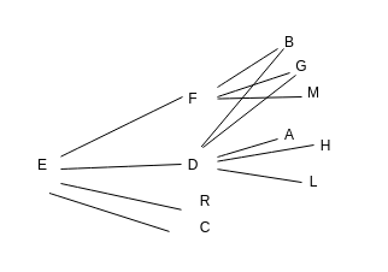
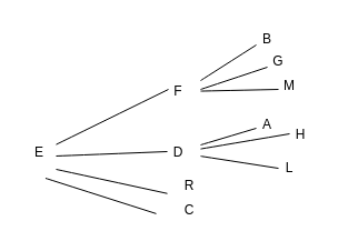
  <mxCell id="0" style=";html=1;" />
  <mxCell id="1" style=";html=1;" parent="0" />
  <mxCell id="2" style="edgeStyle=none;curved=1;html=1;startSize=10;endArrow=none;endFill=0;endSize=10;strokeColor=#000000;strokeWidth=1;fontSize=12;" parent="1" source="3" edge="1"><mxGeometry relative="1" as="geometry"><mxPoint x="50.003" y="102" as="sourcePoint" /><mxPoint x="151" y="80" as="targetPoint" /></mxGeometry></mxCell>
  <mxCell id="3" value="E" style="text;html=1;strokeColor=none;fillColor=none;align=center;verticalAlign=middle;whiteSpace=wrap;rounded=0;" vertex="1" parent="1"><mxGeometry x="20" y="122" width="30" height="30" as="geometry" /></mxCell>
  <mxCell id="4" value="F" style="text;html=1;strokeColor=none;fillColor=none;align=center;verticalAlign=middle;whiteSpace=wrap;rounded=0;" vertex="1" parent="1"><mxGeometry x="140" y="67" width="40" height="30" as="geometry" /></mxCell>
  <mxCell id="5" style="edgeStyle=none;curved=1;html=1;startSize=10;endArrow=none;endFill=0;endSize=10;strokeColor=#000000;strokeWidth=1;fontSize=12;" edge="1" parent="1"><mxGeometry relative="1" as="geometry"><mxPoint x="50" y="140" as="sourcePoint" /><mxPoint x="150" y="136" as="targetPoint" /></mxGeometry></mxCell>
  <mxCell id="6" value="D" style="text;html=1;strokeColor=none;fillColor=none;align=center;verticalAlign=middle;whiteSpace=wrap;rounded=0;" vertex="1" parent="1"><mxGeometry x="140" y="122" width="40" height="30" as="geometry" /></mxCell>
  <mxCell id="7" style="edgeStyle=orthogonalEdgeStyle;rounded=0;orthogonalLoop=1;jettySize=auto;html=1;exitX=0.5;exitY=1;exitDx=0;exitDy=0;" edge="1" parent="1" source="6" target="6"><mxGeometry relative="1" as="geometry" /></mxCell>
  <mxCell id="8" style="edgeStyle=none;curved=1;html=1;startSize=10;endArrow=none;endFill=0;endSize=10;strokeColor=#000000;strokeWidth=1;fontSize=12;" edge="1" parent="1"><mxGeometry relative="1" as="geometry"><mxPoint x="50" y="152.001" as="sourcePoint" /><mxPoint x="150" y="173.74" as="targetPoint" /></mxGeometry></mxCell>
  <mxCell id="9" value="R" style="text;html=1;strokeColor=none;fillColor=none;align=center;verticalAlign=middle;whiteSpace=wrap;rounded=0;" vertex="1" parent="1"><mxGeometry x="140" y="152" width="60" height="30" as="geometry" /></mxCell>
  <mxCell id="10" style="edgeStyle=none;curved=1;html=1;startSize=10;endArrow=none;endFill=0;endSize=10;strokeColor=#000000;strokeWidth=1;fontSize=12;exitX=0.682;exitY=0.937;exitDx=0;exitDy=0;exitPerimeter=0;" edge="1" parent="1"><mxGeometry relative="1" as="geometry"><mxPoint x="40.46" y="160" as="sourcePoint" /><mxPoint x="140" y="191.89" as="targetPoint" /></mxGeometry></mxCell>
  <mxCell id="11" value="C" style="text;html=1;strokeColor=none;fillColor=none;align=center;verticalAlign=middle;whiteSpace=wrap;rounded=0;" vertex="1" parent="1"><mxGeometry x="140" y="174" width="60" height="30" as="geometry" /></mxCell>
  <mxCell id="12" style="edgeStyle=none;curved=1;html=1;startSize=10;endArrow=none;endFill=0;endSize=10;strokeColor=#000000;strokeWidth=1;fontSize=12;" edge="1" parent="1"><mxGeometry relative="1" as="geometry"><mxPoint x="180.003" y="72" as="sourcePoint" /><mxPoint x="230" y="40" as="targetPoint" /></mxGeometry></mxCell>
  <mxCell id="13" style="edgeStyle=none;curved=1;html=1;startSize=10;endArrow=none;endFill=0;endSize=10;strokeColor=#000000;strokeWidth=1;fontSize=12;" edge="1" parent="1"><mxGeometry relative="1" as="geometry"><mxPoint x="180" y="80" as="sourcePoint" /><mxPoint x="240" y="60" as="targetPoint" /></mxGeometry></mxCell>
  <mxCell id="14" style="edgeStyle=none;curved=1;html=1;startSize=10;endArrow=none;endFill=0;endSize=10;strokeColor=#000000;strokeWidth=1;fontSize=12;" edge="1" parent="1" source="4"><mxGeometry relative="1" as="geometry"><mxPoint x="190" y="90" as="sourcePoint" /><mxPoint x="250" y="80" as="targetPoint" /></mxGeometry></mxCell>
  <mxCell id="15" value="B" style="text;html=1;strokeColor=none;fillColor=none;align=center;verticalAlign=middle;whiteSpace=wrap;rounded=0;" vertex="1" parent="1"><mxGeometry x="210" y="20" width="60" height="30" as="geometry" /></mxCell>
  <mxCell id="16" value="G" style="text;html=1;strokeColor=none;fillColor=none;align=center;verticalAlign=middle;whiteSpace=wrap;rounded=0;" vertex="1" parent="1"><mxGeometry x="220" y="40" width="60" height="30" as="geometry" /></mxCell>
  <mxCell id="17" value="M" style="text;html=1;strokeColor=none;fillColor=none;align=center;verticalAlign=middle;whiteSpace=wrap;rounded=0;" vertex="1" parent="1"><mxGeometry x="230" y="62" width="60" height="30" as="geometry" /></mxCell>
  <mxCell id="18" style="edgeStyle=none;curved=1;html=1;startSize=10;endArrow=none;endFill=0;endSize=10;strokeColor=#000000;strokeWidth=1;fontSize=12;entryX=0;entryY=0.5;entryDx=0;entryDy=0;" edge="1" parent="1"><mxGeometry relative="1" as="geometry"><mxPoint x="180" y="130" as="sourcePoint" /><mxPoint x="230" y="115" as="targetPoint" /></mxGeometry></mxCell>
  <mxCell id="19" style="edgeStyle=none;curved=1;html=1;startSize=10;endArrow=none;endFill=0;endSize=10;strokeColor=#000000;strokeWidth=1;fontSize=12;" edge="1" parent="1" source="6"><mxGeometry relative="1" as="geometry"><mxPoint x="200" y="137" as="sourcePoint" /><mxPoint x="260" y="120" as="targetPoint" /></mxGeometry></mxCell>
  <mxCell id="20" style="edgeStyle=none;curved=1;html=1;startSize=10;endArrow=none;endFill=0;endSize=10;strokeColor=#000000;strokeWidth=1;fontSize=12;" edge="1" parent="1" source="6"><mxGeometry relative="1" as="geometry"><mxPoint x="180" y="151.05" as="sourcePoint" /><mxPoint x="250" y="151.05" as="targetPoint" /></mxGeometry></mxCell>
  <mxCell id="21" value="A" style="text;html=1;strokeColor=none;fillColor=none;align=center;verticalAlign=middle;whiteSpace=wrap;rounded=0;" vertex="1" parent="1"><mxGeometry x="210" y="97" width="60" height="30" as="geometry" /></mxCell>
  <mxCell id="22" value="H" style="text;html=1;strokeColor=none;fillColor=none;align=center;verticalAlign=middle;whiteSpace=wrap;rounded=0;" vertex="1" parent="1"><mxGeometry x="240" y="106" width="60" height="30" as="geometry" /></mxCell>
  <mxCell id="23" value="L" style="text;html=1;strokeColor=none;fillColor=none;align=center;verticalAlign=middle;whiteSpace=wrap;rounded=0;" vertex="1" parent="1"><mxGeometry x="230" y="136" width="60" height="30" as="geometry" /></mxCell>
- <mxCell id="24" value="" style="endArrow=none;html=1;rounded=0;exitX=0.666;exitY=-0.016;exitDx=0;exitDy=0;exitPerimeter=0;entryX=0.25;entryY=0;entryDx=0;entryDy=0;" edge="1" parent="1" source="6" target="16"><mxGeometry width="50" height="50" relative="1" as="geometry"><mxPoint x="290" y="110" as="sourcePoint" /><mxPoint x="340" y="60" as="targetPoint" /></mxGeometry></mxCell>
- <mxCell id="25" value="" style="endArrow=none;html=1;rounded=0;exitX=0.698;exitY=0.003;exitDx=0;exitDy=0;exitPerimeter=0;entryX=0.25;entryY=0;entryDx=0;entryDy=0;" edge="1" parent="1" source="6" target="17"><mxGeometry width="50" height="50" relative="1" as="geometry"><mxPoint x="190" y="132" as="sourcePoint" /><mxPoint x="245" y="50" as="targetPoint" /></mxGeometry></mxCell>
